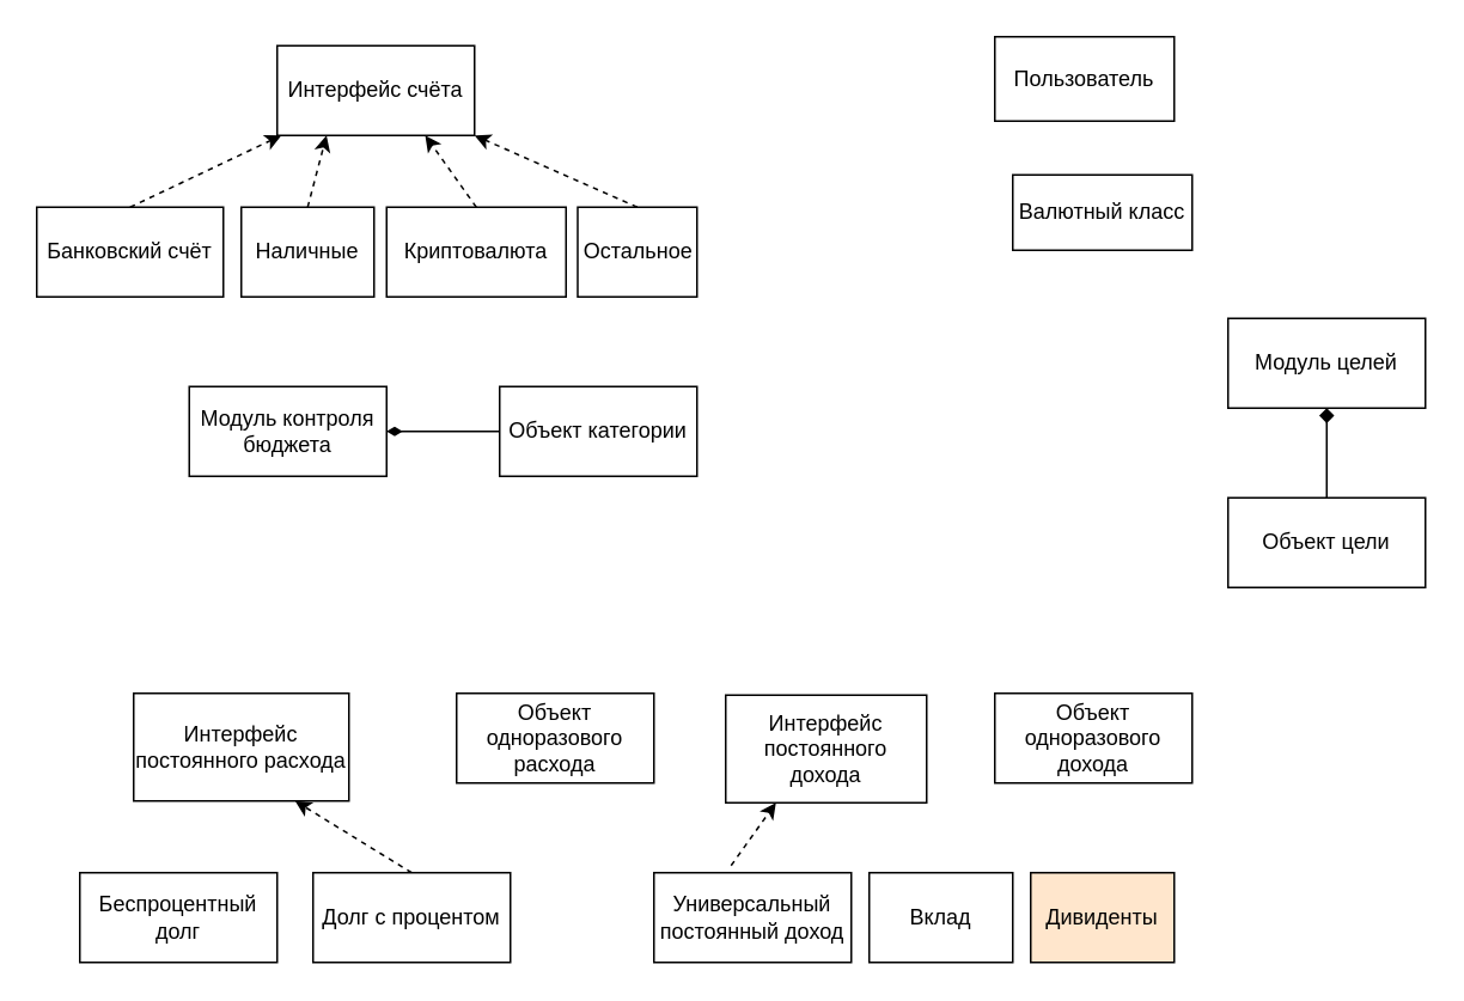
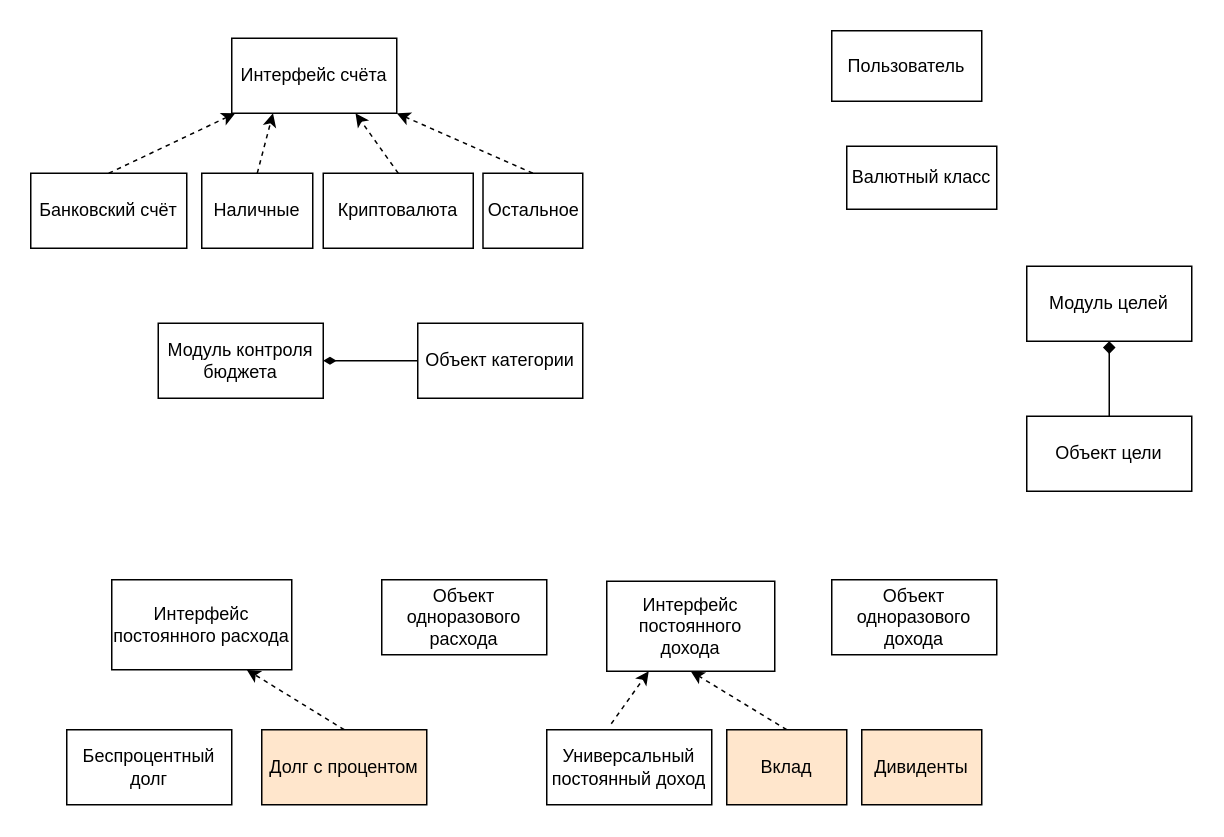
  <mxCell id="0" />
  <mxCell id="1" parent="0" />
  <mxCell id="2" value="Модуль целей" style="html=1;whiteSpace=wrap;" parent="1" vertex="1"><mxGeometry x="684" y="177" width="110" height="50" as="geometry" /></mxCell>
  <mxCell id="3" style="edgeStyle=orthogonalEdgeStyle;rounded=0;orthogonalLoop=1;jettySize=auto;html=1;exitX=0.5;exitY=0;exitDx=0;exitDy=0;entryX=0.5;entryY=1;entryDx=0;entryDy=0;endArrow=diamond;endFill=1;" parent="1" source="4" target="2" edge="1"><mxGeometry relative="1" as="geometry" /></mxCell>
  <mxCell id="4" value="Объект цели" style="html=1;whiteSpace=wrap;" parent="1" vertex="1"><mxGeometry x="684" y="277" width="110" height="50" as="geometry" /></mxCell>
  <mxCell id="5" value="Модуль контроля бюджета" style="html=1;whiteSpace=wrap;" parent="1" vertex="1"><mxGeometry x="105" y="215" width="110" height="50" as="geometry" /></mxCell>
  <mxCell id="6" value="Интерфейс постоянного расхода" style="html=1;whiteSpace=wrap;" parent="1" vertex="1"><mxGeometry x="74" y="386" width="120" height="60" as="geometry" /></mxCell>
  <mxCell id="7" value="Беспроцентный долг" style="html=1;whiteSpace=wrap;" parent="1" vertex="1"><mxGeometry x="44" y="486" width="110" height="50" as="geometry" /></mxCell>
  <mxCell id="8" style="rounded=0;orthogonalLoop=1;jettySize=auto;html=1;exitX=0.5;exitY=0;exitDx=0;exitDy=0;entryX=0.75;entryY=1;entryDx=0;entryDy=0;dashed=1;" parent="1" source="9" target="6" edge="1"><mxGeometry relative="1" as="geometry" /></mxCell>
- <mxCell id="9" value="Долг с процентом" style="html=1;whiteSpace=wrap;" parent="1" vertex="1"><mxGeometry x="174" y="486" width="110" height="50" as="geometry" /></mxCell>
+ <mxCell id="9" value="Долг с процентом" style="html=1;whiteSpace=wrap;fillColor=#ffe6cc;" parent="1" vertex="1"><mxGeometry x="174" y="486" width="110" height="50" as="geometry" /></mxCell>
  <mxCell id="10" value="Объект одноразового расхода" style="html=1;whiteSpace=wrap;" parent="1" vertex="1"><mxGeometry x="254" y="386" width="110" height="50" as="geometry" /></mxCell>
  <mxCell id="11" value="Интерфейс счёта" style="html=1;whiteSpace=wrap;" parent="1" vertex="1"><mxGeometry x="154" y="25" width="110" height="50" as="geometry" /></mxCell>
  <mxCell id="12" style="rounded=0;orthogonalLoop=1;jettySize=auto;html=1;exitX=0.5;exitY=0;exitDx=0;exitDy=0;dashed=1;" parent="1" source="13" target="11" edge="1"><mxGeometry relative="1" as="geometry" /></mxCell>
  <mxCell id="13" value="Банковский счёт" style="html=1;whiteSpace=wrap;" parent="1" vertex="1"><mxGeometry x="20" y="115" width="104" height="50" as="geometry" /></mxCell>
  <mxCell id="14" style="rounded=0;orthogonalLoop=1;jettySize=auto;html=1;exitX=0.5;exitY=0;exitDx=0;exitDy=0;entryX=0.25;entryY=1;entryDx=0;entryDy=0;dashed=1;" parent="1" source="15" target="11" edge="1"><mxGeometry relative="1" as="geometry" /></mxCell>
  <mxCell id="15" value="Наличные" style="html=1;whiteSpace=wrap;" parent="1" vertex="1"><mxGeometry x="134" y="115" width="74" height="50" as="geometry" /></mxCell>
  <mxCell id="16" style="rounded=0;orthogonalLoop=1;jettySize=auto;html=1;exitX=0.5;exitY=0;exitDx=0;exitDy=0;entryX=0.75;entryY=1;entryDx=0;entryDy=0;dashed=1;" parent="1" source="17" target="11" edge="1"><mxGeometry relative="1" as="geometry" /></mxCell>
  <mxCell id="17" value="Криптовалюта" style="html=1;whiteSpace=wrap;" parent="1" vertex="1"><mxGeometry x="215" y="115" width="100" height="50" as="geometry" /></mxCell>
  <mxCell id="18" style="rounded=0;orthogonalLoop=1;jettySize=auto;html=1;exitX=0.5;exitY=0;exitDx=0;exitDy=0;entryX=1;entryY=1;entryDx=0;entryDy=0;dashed=1;" parent="1" source="19" target="11" edge="1"><mxGeometry relative="1" as="geometry" /></mxCell>
  <mxCell id="19" value="Остальное" style="html=1;whiteSpace=wrap;" parent="1" vertex="1"><mxGeometry x="321.5" y="115" width="66.5" height="50" as="geometry" /></mxCell>
  <mxCell id="20" style="edgeStyle=orthogonalEdgeStyle;rounded=0;orthogonalLoop=1;jettySize=auto;html=1;exitX=0;exitY=0.5;exitDx=0;exitDy=0;entryX=1;entryY=0.5;entryDx=0;entryDy=0;endArrow=diamondThin;endFill=1;" edge="1" parent="1" source="21" target="5"><mxGeometry relative="1" as="geometry" /></mxCell>
  <mxCell id="21" value="Объект категории" style="html=1;whiteSpace=wrap;" parent="1" vertex="1"><mxGeometry x="278" y="215" width="110" height="50" as="geometry" /></mxCell>
  <mxCell id="22" value="Пользователь" style="rounded=0;whiteSpace=wrap;html=1;" vertex="1" parent="1"><mxGeometry x="554" y="20" width="100" height="47" as="geometry" /></mxCell>
  <mxCell id="23" value="Интерфейс постоянного дохода" style="rounded=0;whiteSpace=wrap;html=1;" vertex="1" parent="1"><mxGeometry x="404" y="387" width="112" height="60" as="geometry" /></mxCell>
  <mxCell id="24" value="Объект одноразового дохода" style="html=1;whiteSpace=wrap;" vertex="1" parent="1"><mxGeometry x="554" y="386" width="110" height="50" as="geometry" /></mxCell>
  <mxCell id="25" style="rounded=0;orthogonalLoop=1;jettySize=auto;html=1;exitX=0.391;exitY=-0.08;exitDx=0;exitDy=0;dashed=1;exitPerimeter=0;entryX=0.25;entryY=1;entryDx=0;entryDy=0;" edge="1" parent="1" source="26" target="23"><mxGeometry relative="1" as="geometry"><mxPoint x="446" y="449" as="targetPoint" /></mxGeometry></mxCell>
  <mxCell id="26" value="Универсальный постоянный доход" style="html=1;whiteSpace=wrap;" vertex="1" parent="1"><mxGeometry x="364" y="486" width="110" height="50" as="geometry" /></mxCell>
- <mxCell id="28" value="Вклад" style="html=1;whiteSpace=wrap;" vertex="1" parent="1"><mxGeometry x="484" y="486" width="80" height="50" as="geometry" /></mxCell>
+ <mxCell id="27" style="rounded=0;orthogonalLoop=1;jettySize=auto;html=1;exitX=0.5;exitY=0;exitDx=0;exitDy=0;entryX=0.5;entryY=1;entryDx=0;entryDy=0;dashed=1;" edge="1" parent="1" source="28" target="23"><mxGeometry relative="1" as="geometry" /></mxCell>
+ <mxCell id="28" value="Вклад" style="html=1;whiteSpace=wrap;fillColor=#ffe6cc;" vertex="1" parent="1"><mxGeometry x="484" y="486" width="80" height="50" as="geometry" /></mxCell>
  <mxCell id="29" value="Дивиденты" style="html=1;whiteSpace=wrap;fillColor=#ffe6cc;" vertex="1" parent="1"><mxGeometry x="574" y="486" width="80" height="50" as="geometry" /></mxCell>
  <mxCell id="30" value="Валютный класс" style="rounded=0;whiteSpace=wrap;html=1;" vertex="1" parent="1"><mxGeometry x="564" y="97" width="100" height="42" as="geometry" /></mxCell>
